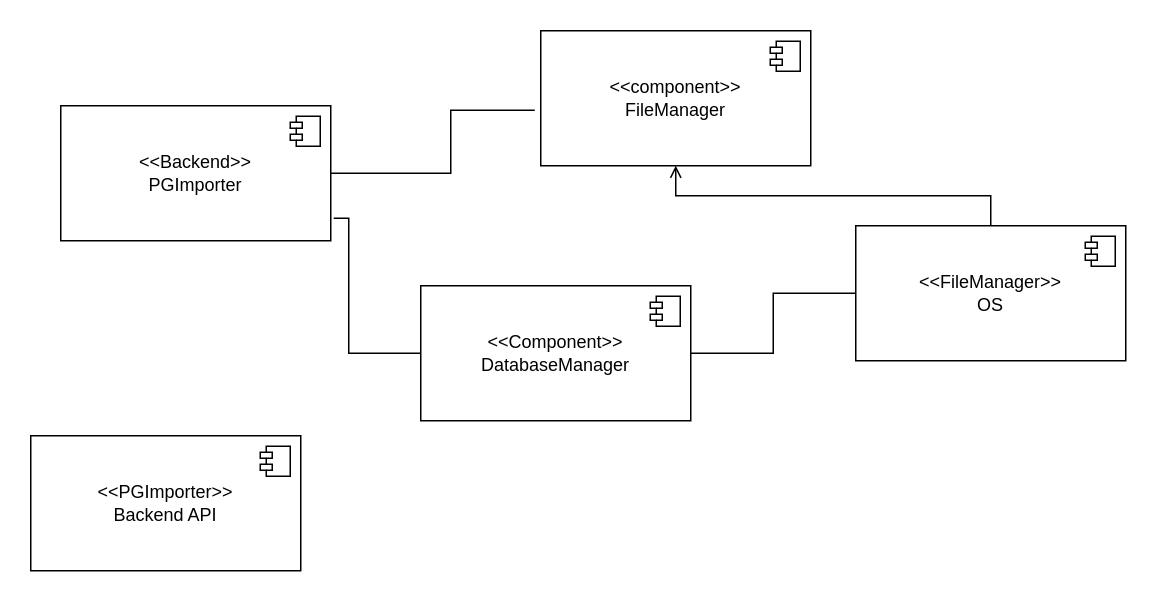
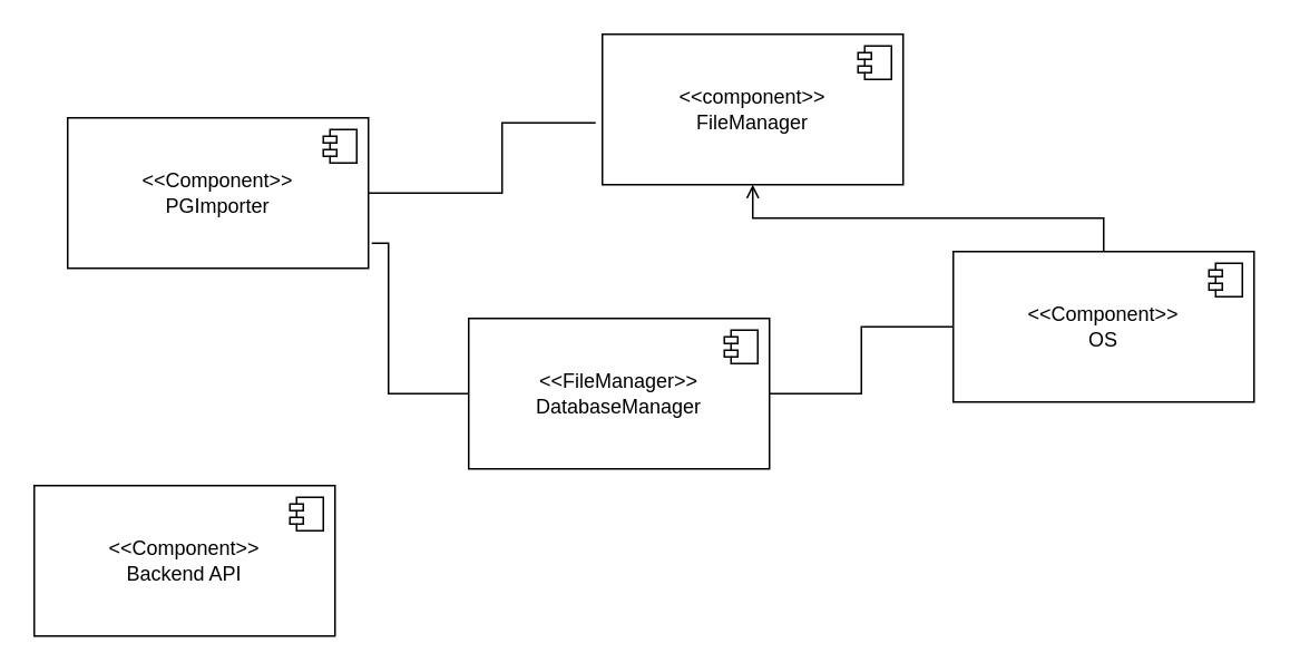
  <mxCell id="0" />
  <mxCell id="1" parent="0" />
  <mxCell id="2" value="&amp;lt;&amp;lt;component&amp;gt;&amp;gt;&lt;br&gt;FileManager" style="html=1;dropTarget=0;whiteSpace=wrap;" parent="1" vertex="1"><mxGeometry x="360" y="20" width="180" height="90" as="geometry" /></mxCell>
  <mxCell id="3" value="" style="shape=module;jettyWidth=8;jettyHeight=4;" parent="2" vertex="1"><mxGeometry x="1" width="20" height="20" relative="1" as="geometry"><mxPoint x="-27" y="7" as="offset" /></mxGeometry></mxCell>
  <mxCell id="4" value="" style="edgeStyle=orthogonalEdgeStyle;rounded=0;orthogonalLoop=1;jettySize=auto;html=1;endArrow=none;endFill=0;" parent="1" source="5" target="14" edge="1"><mxGeometry relative="1" as="geometry" /></mxCell>
- <mxCell id="5" value="&amp;lt;&amp;lt;Component&amp;gt;&amp;gt;&lt;br&gt;DatabaseManager" style="html=1;dropTarget=0;whiteSpace=wrap;" parent="1" vertex="1"><mxGeometry x="280" y="190" width="180" height="90" as="geometry" /></mxCell>
+ <mxCell id="5" value="&amp;lt;&amp;lt;FileManager&amp;gt;&amp;gt;&lt;br&gt;DatabaseManager" style="html=1;dropTarget=0;whiteSpace=wrap;" parent="1" vertex="1"><mxGeometry x="280" y="190" width="180" height="90" as="geometry" /></mxCell>
  <mxCell id="6" value="" style="shape=module;jettyWidth=8;jettyHeight=4;" parent="5" vertex="1"><mxGeometry x="1" width="20" height="20" relative="1" as="geometry"><mxPoint x="-27" y="7" as="offset" /></mxGeometry></mxCell>
  <mxCell id="7" value="" style="edgeStyle=orthogonalEdgeStyle;rounded=0;orthogonalLoop=1;jettySize=auto;html=1;entryX=-0.022;entryY=0.589;entryDx=0;entryDy=0;entryPerimeter=0;exitX=1;exitY=0.5;exitDx=0;exitDy=0;endArrow=none;endFill=0;" parent="1" source="8" target="2" edge="1"><mxGeometry relative="1" as="geometry"><mxPoint x="370" y="235" as="targetPoint" /><Array as="points"><mxPoint x="300" y="115" /><mxPoint x="300" y="73" /></Array></mxGeometry></mxCell>
- <mxCell id="8" value="&amp;lt;&amp;lt;Backend&amp;gt;&amp;gt;&lt;br&gt;PGImporter" style="html=1;dropTarget=0;whiteSpace=wrap;" parent="1" vertex="1"><mxGeometry x="40" y="70" width="180" height="90" as="geometry" /></mxCell>
+ <mxCell id="8" value="&amp;lt;&amp;lt;Component&amp;gt;&amp;gt;&lt;br&gt;PGImporter" style="html=1;dropTarget=0;whiteSpace=wrap;" parent="1" vertex="1"><mxGeometry x="40" y="70" width="180" height="90" as="geometry" /></mxCell>
  <mxCell id="9" value="" style="shape=module;jettyWidth=8;jettyHeight=4;" parent="8" vertex="1"><mxGeometry x="1" width="20" height="20" relative="1" as="geometry"><mxPoint x="-27" y="7" as="offset" /></mxGeometry></mxCell>
- <mxCell id="10" value="&amp;lt;&amp;lt;PGImporter&amp;gt;&amp;gt;&lt;br&gt;Backend API" style="html=1;dropTarget=0;whiteSpace=wrap;" parent="1" vertex="1"><mxGeometry x="20" y="290" width="180" height="90" as="geometry" /></mxCell>
+ <mxCell id="10" value="&amp;lt;&amp;lt;Component&amp;gt;&amp;gt;&lt;br&gt;Backend API" style="html=1;dropTarget=0;whiteSpace=wrap;" parent="1" vertex="1"><mxGeometry x="20" y="290" width="180" height="90" as="geometry" /></mxCell>
  <mxCell id="11" value="" style="shape=module;jettyWidth=8;jettyHeight=4;" parent="10" vertex="1"><mxGeometry x="1" width="20" height="20" relative="1" as="geometry"><mxPoint x="-27" y="7" as="offset" /></mxGeometry></mxCell>
  <mxCell id="12" value="" style="edgeStyle=orthogonalEdgeStyle;rounded=0;orthogonalLoop=1;jettySize=auto;html=1;entryX=0;entryY=0.5;entryDx=0;entryDy=0;exitX=1.011;exitY=0.833;exitDx=0;exitDy=0;exitPerimeter=0;endArrow=none;endFill=0;" parent="1" source="8" target="5" edge="1"><mxGeometry relative="1" as="geometry"><mxPoint x="240" y="245" as="sourcePoint" /><mxPoint x="366" y="83" as="targetPoint" /><Array as="points"><mxPoint x="232" y="145" /><mxPoint x="232" y="235" /></Array></mxGeometry></mxCell>
  <mxCell id="13" style="edgeStyle=orthogonalEdgeStyle;rounded=0;orthogonalLoop=1;jettySize=auto;html=1;exitX=0.5;exitY=0;exitDx=0;exitDy=0;entryX=0.5;entryY=1;entryDx=0;entryDy=0;endArrow=open;endFill=0;" parent="1" source="14" target="2" edge="1"><mxGeometry relative="1" as="geometry" /></mxCell>
- <mxCell id="14" value="&amp;lt;&amp;lt;FileManager&amp;gt;&amp;gt;&lt;br&gt;OS" style="html=1;dropTarget=0;whiteSpace=wrap;" parent="1" vertex="1"><mxGeometry x="570" y="150" width="180" height="90" as="geometry" /></mxCell>
+ <mxCell id="14" value="&amp;lt;&amp;lt;Component&amp;gt;&amp;gt;&lt;br&gt;OS" style="html=1;dropTarget=0;whiteSpace=wrap;" parent="1" vertex="1"><mxGeometry x="570" y="150" width="180" height="90" as="geometry" /></mxCell>
  <mxCell id="15" value="" style="shape=module;jettyWidth=8;jettyHeight=4;" parent="14" vertex="1"><mxGeometry x="1" width="20" height="20" relative="1" as="geometry"><mxPoint x="-27" y="7" as="offset" /></mxGeometry></mxCell>
